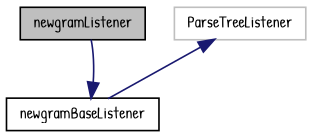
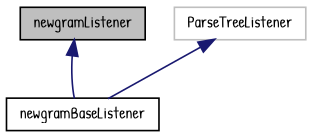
  digraph {
    fontname="Patrick Hand"
    node [color=black fillcolor=white fontname="Patrick Hand" fontsize=10 shape=record style=filled]
    edge [color=midnightblue dir=back fontname="Patrick Hand" fontsize=10 labelfontname=Helvetica labelfontsize=10 style=solid]
    n1 [fillcolor=grey75 fontcolor=black height=0.2 label=newgramListener width=0.4]
    n2 [height=0.2 label=newgramBaseListener width=0.4]
    n3 [color=grey75 height=0.2 label=ParseTreeListener width=0.4]
-   n2 -> n1
+   n1 -> n2
    n3 -> n2
  }
